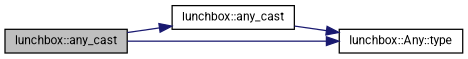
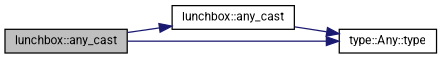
  digraph {
    rankdir=LR
    fontname=Roboto
    node [color=black fillcolor=white fontname=Roboto fontsize=10 shape=record style=filled]
    edge [color=midnightblue fontname=Roboto fontsize=10 labelfontname=Sans labelfontsize=10 style=solid]
    n1 [fillcolor=grey75 fontcolor=black height=0.2 label="lunchbox::any_cast" width=0.4]
    n2 [height=0.2 label="lunchbox::any_cast" width=0.4]
-   n3 [height=0.2 label="lunchbox::Any::type" width=0.4]
+   n3 [height=0.2 label="type::Any::type" width=0.4]
    n1 -> n2
    n1 -> n3
    n2 -> n3
  }
